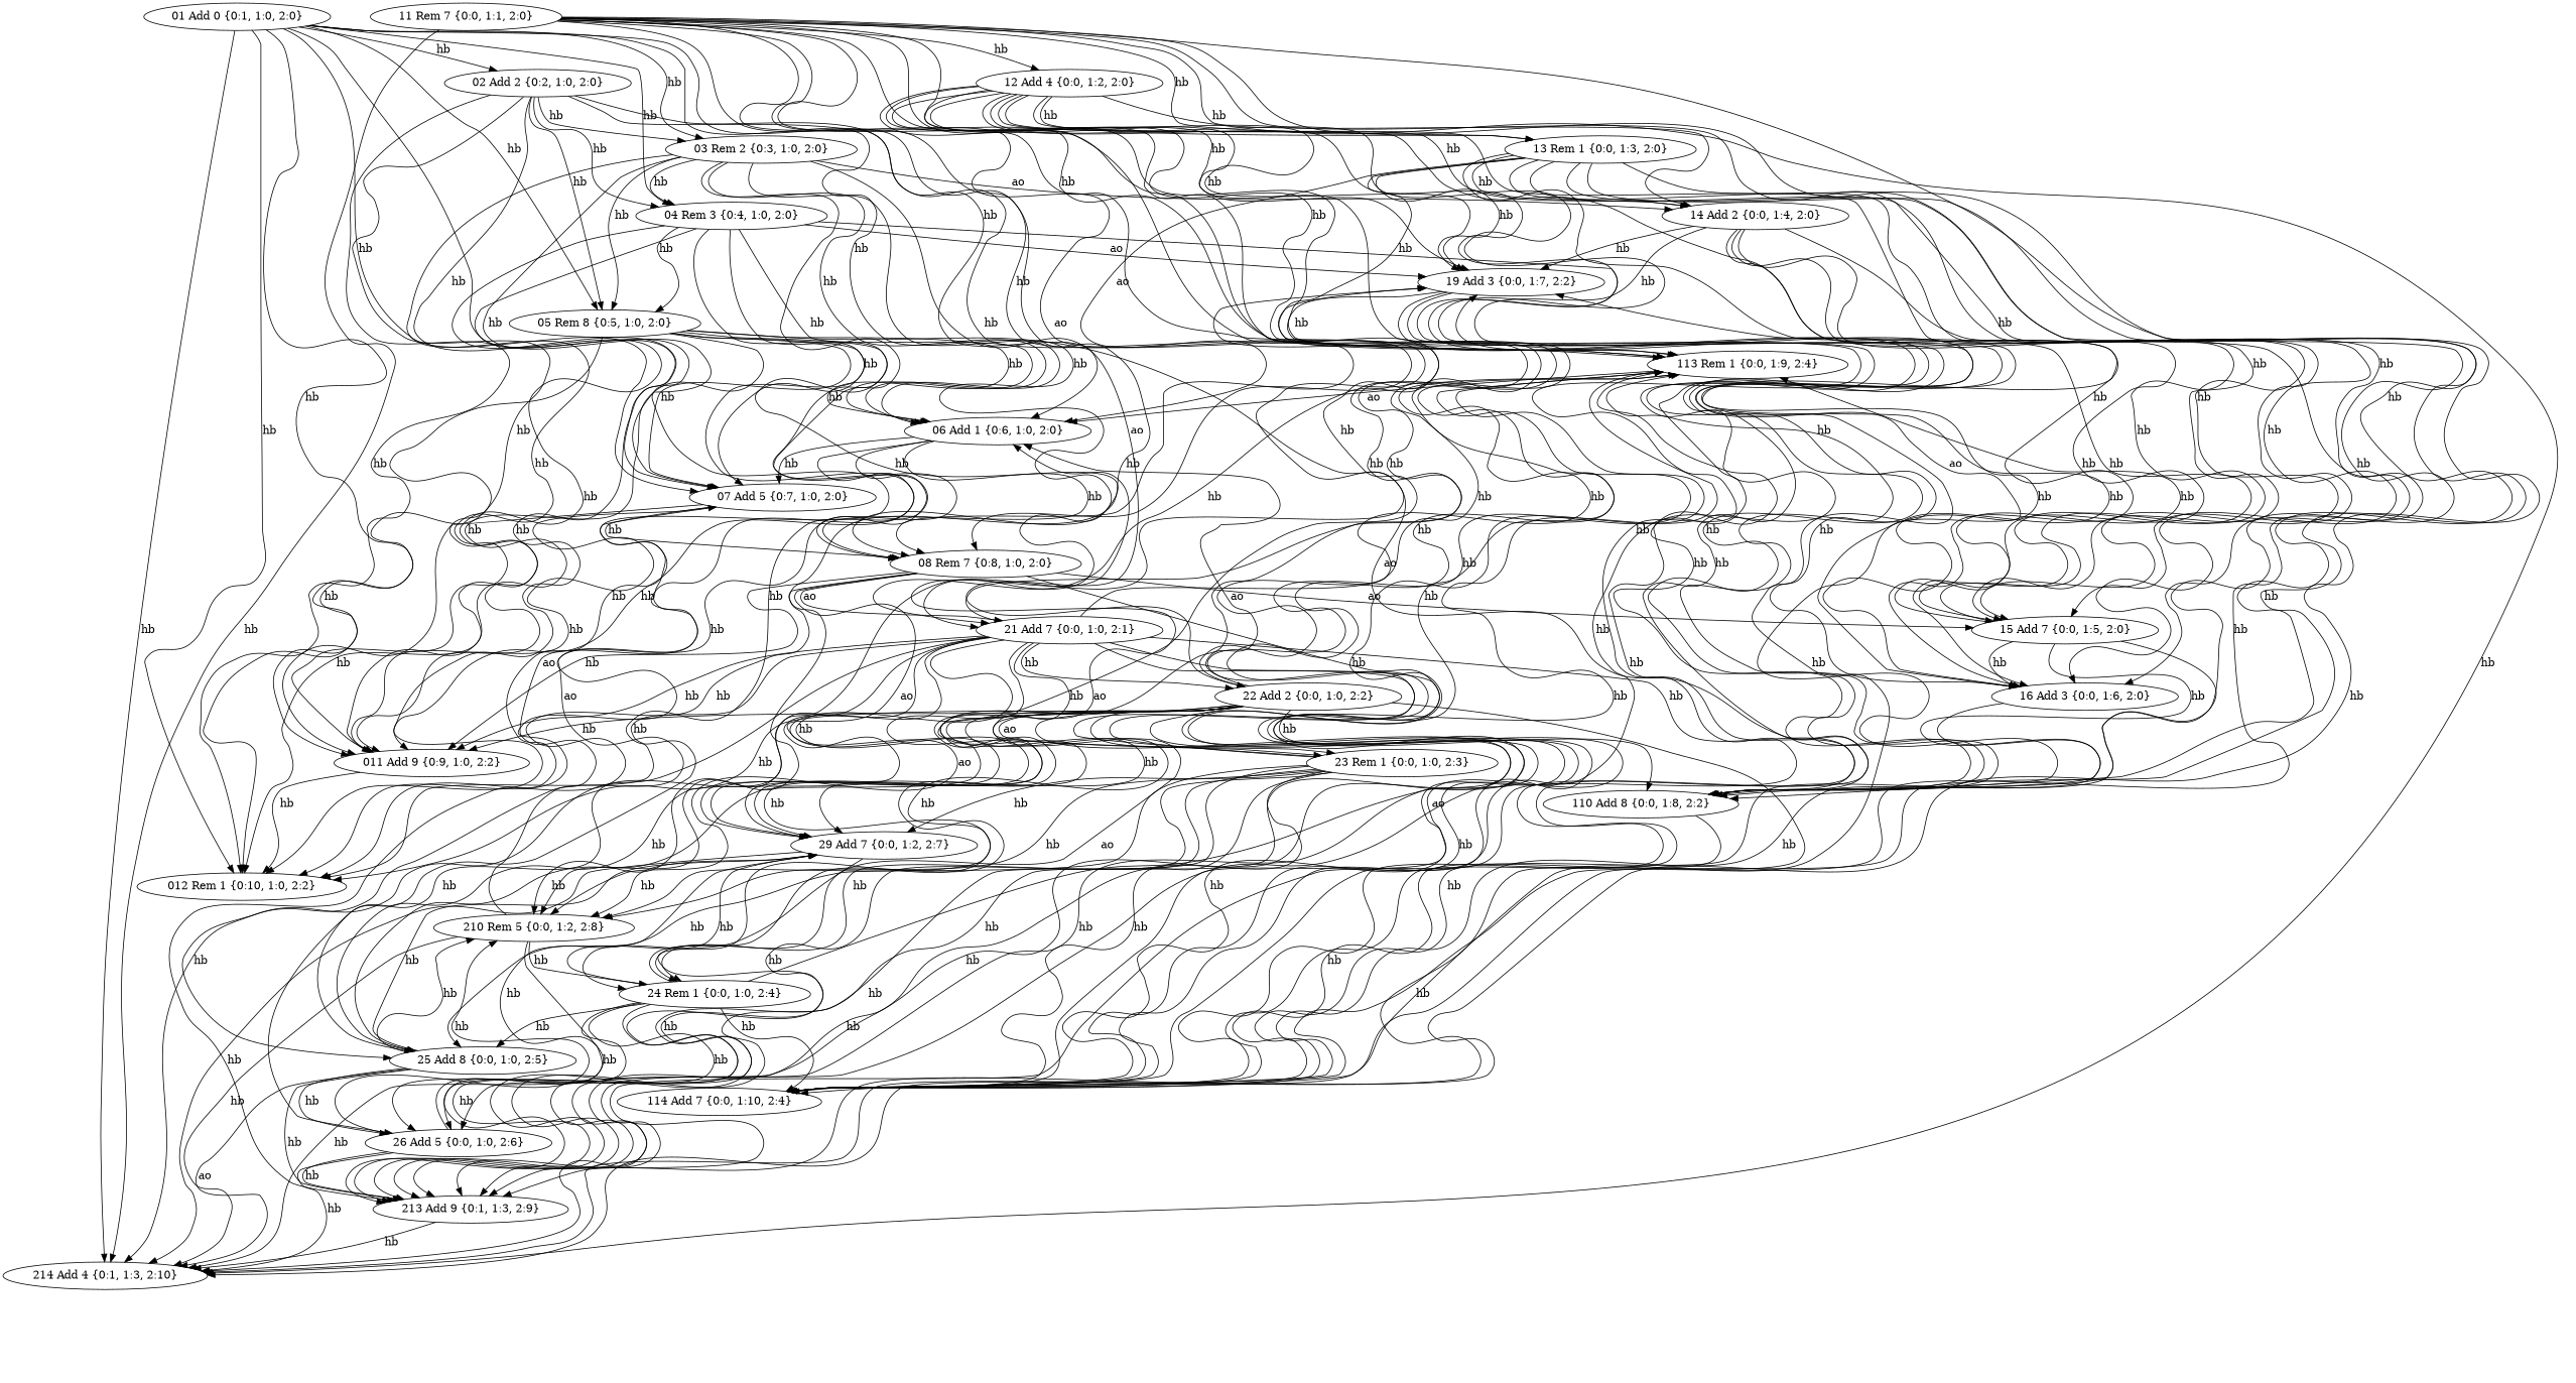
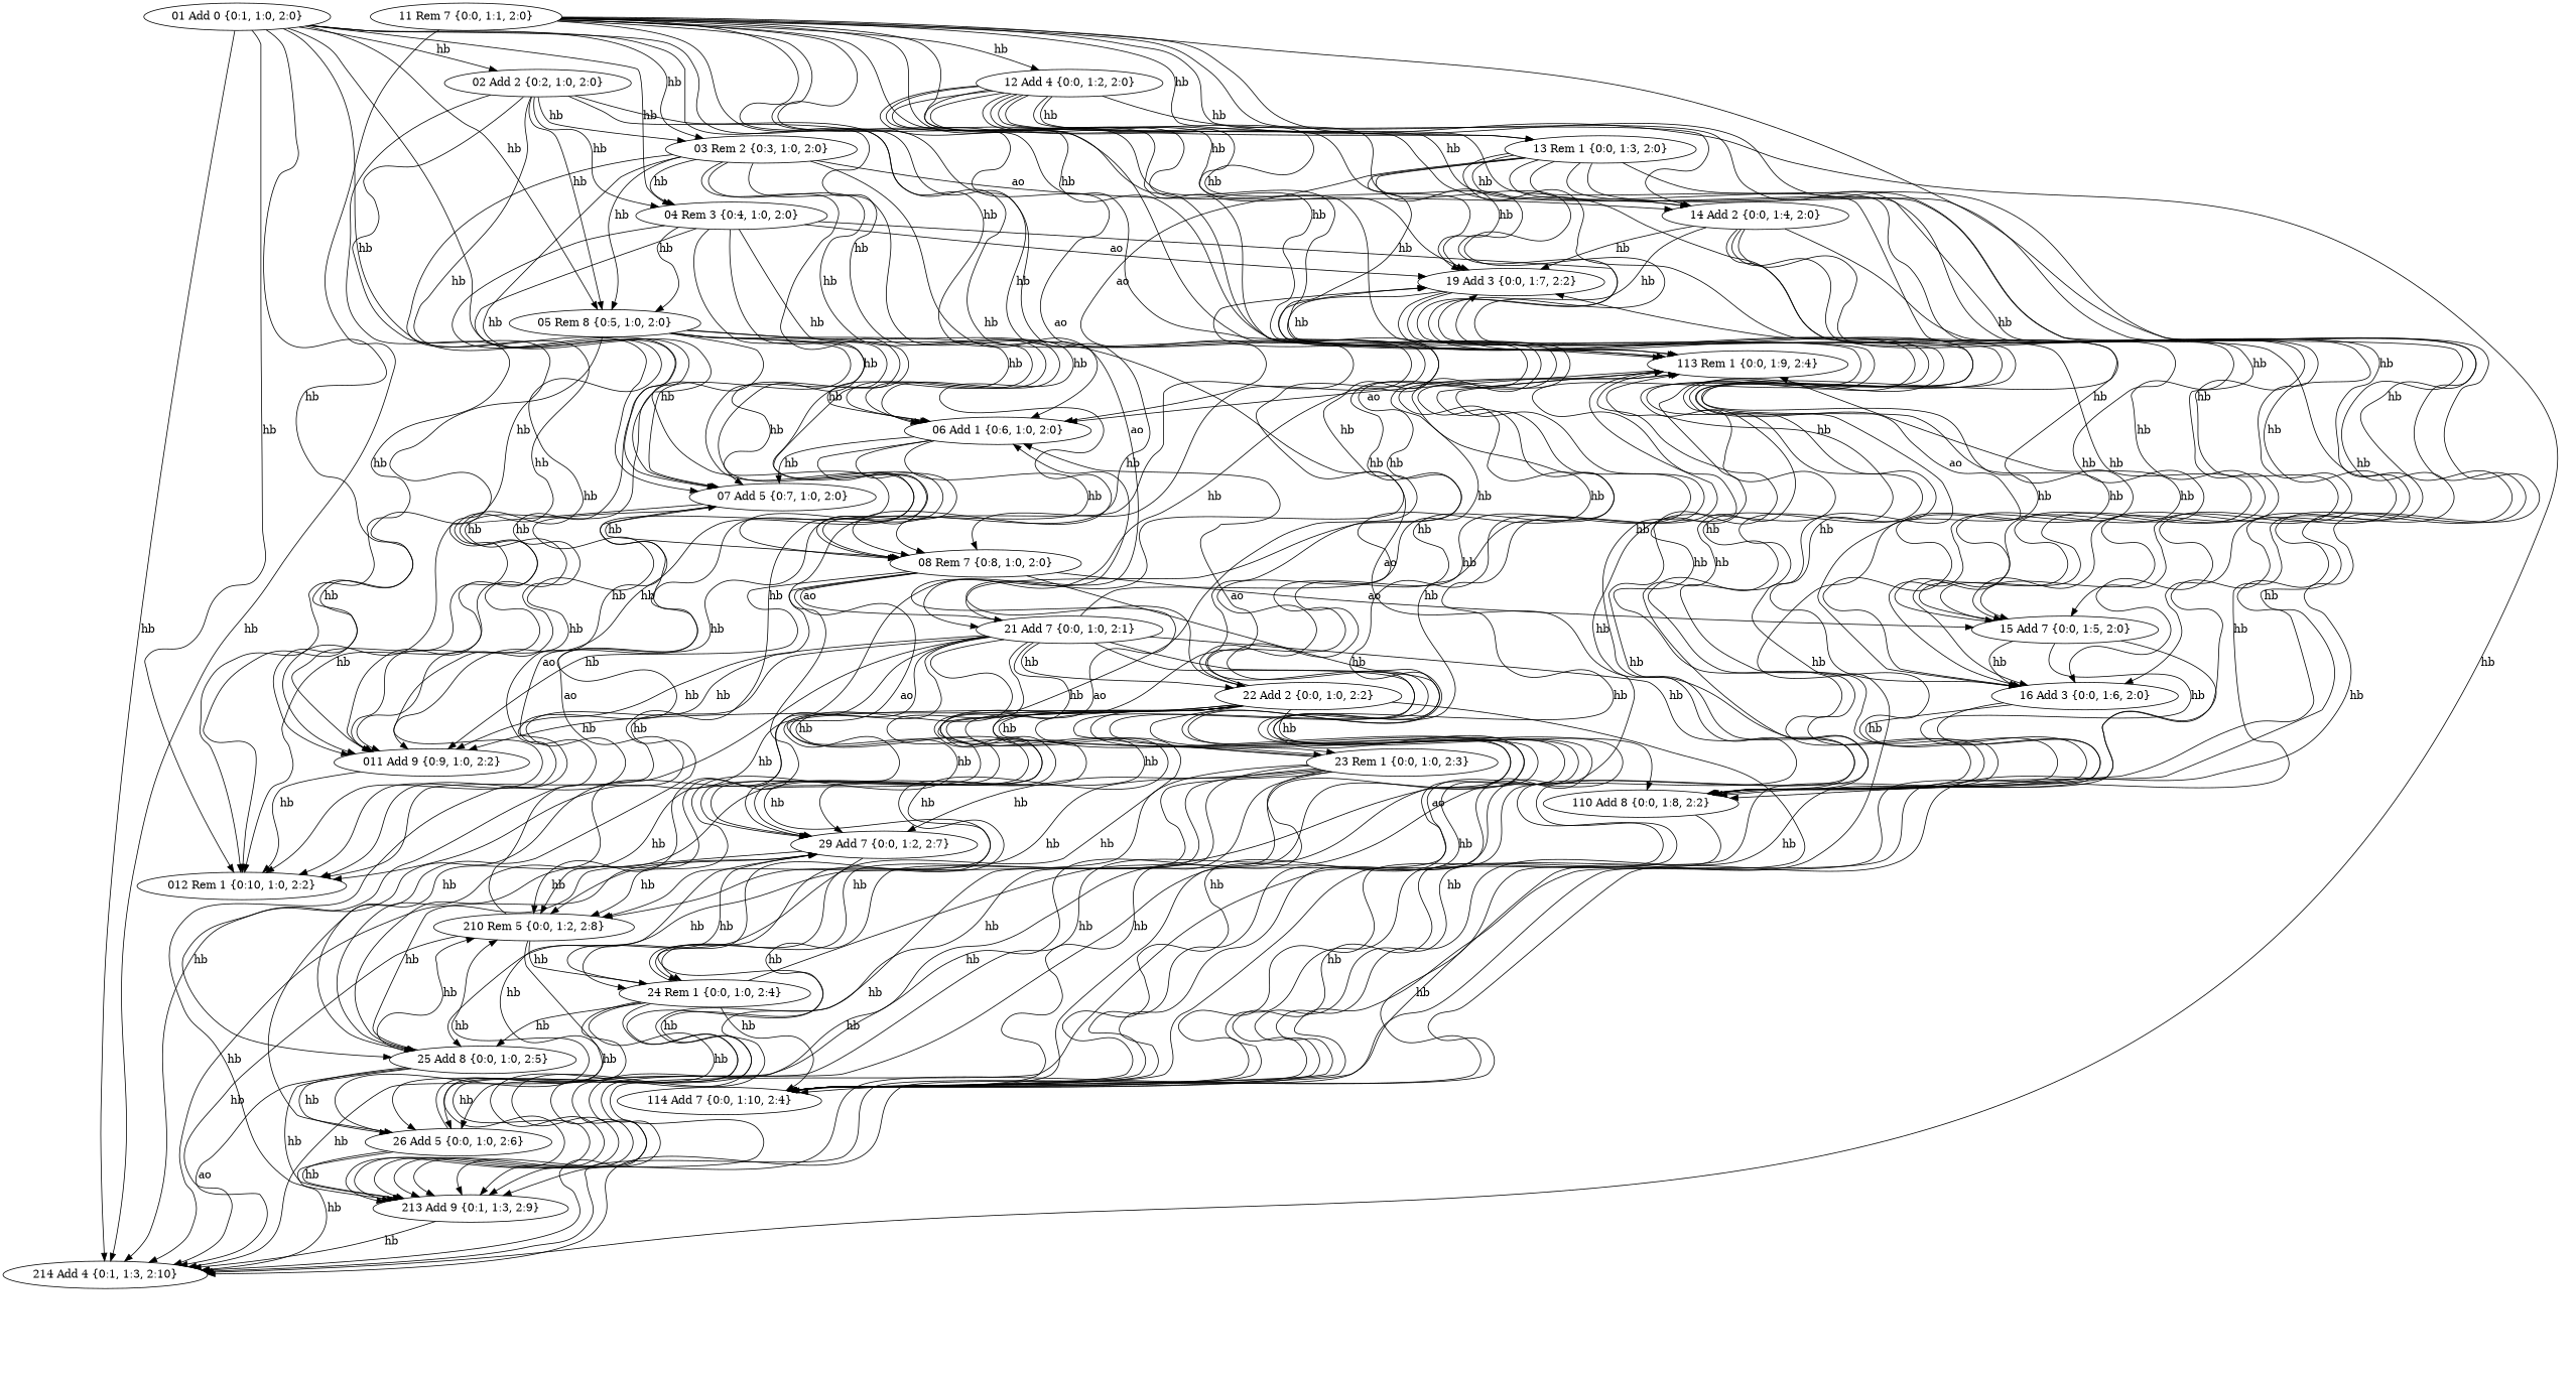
  strict digraph {
    node [weight=0]
    edge [weight=0]
    n1 [label="04 Rem 3 {0:4, 1:0, 2:0}"]
    n2 [label="012 Rem 1 {0:10, 1:0, 2:2}"]
    n3 [label="19 Add 3 {0:0, 1:7, 2:2}"]
    n4 [label="16 Add 3 {0:0, 1:6, 2:0}"]
    n5 [label="05 Rem 8 {0:5, 1:0, 2:0}"]
    n6 [label="06 Add 1 {0:6, 1:0, 2:0}"]
    n7 [label="07 Add 5 {0:7, 1:0, 2:0}"]
    n8 [label="08 Rem 7 {0:8, 1:0, 2:0}"]
    n9 [label="011 Add 9 {0:9, 1:0, 2:2}"]
    n10 [label="114 Add 7 {0:0, 1:10, 2:4}"]
    n11 [label="113 Rem 1 {0:0, 1:9, 2:4}"]
    n12 [label="110 Add 8 {0:0, 1:8, 2:2}"]
    n13 [label="25 Add 8 {0:0, 1:0, 2:5}"]
    n14 [label="29 Add 7 {0:0, 1:2, 2:7}"]
    n15 [label="15 Add 7 {0:0, 1:5, 2:0}"]
    n16 [label="21 Add 7 {0:0, 1:0, 2:1}"]
    n17 [label="214 Add 4 {0:1, 1:3, 2:10}"]
    n18 [label="213 Add 9 {0:1, 1:3, 2:9}"]
    n19 [label="26 Add 5 {0:0, 1:0, 2:6}"]
    n20 [label="210 Rem 5 {0:0, 1:2, 2:8}"]
    n21 [label="22 Add 2 {0:0, 1:0, 2:2}"]
    n22 [label="23 Rem 1 {0:0, 1:0, 2:3}"]
    n23 [label="24 Rem 1 {0:0, 1:0, 2:4}"]
    n24 [label="03 Rem 2 {0:3, 1:0, 2:0}"]
    n25 [label="14 Add 2 {0:0, 1:4, 2:0}"]
    n26 [label="13 Rem 1 {0:0, 1:3, 2:0}"]
    n27 [label="02 Add 2 {0:2, 1:0, 2:0}"]
    n28 [label="11 Rem 7 {0:0, 1:1, 2:0}"]
    n29 [label="12 Add 4 {0:0, 1:2, 2:0}"]
    n30 [label="01 Add 0 {0:1, 1:0, 2:0}"]
    n1 -> n2 [label=hb]
    n1 -> n3 [label=ao]
    n1 -> n4 [label=ao]
    n1 -> n5 [label=hb]
    n1 -> n6 [label=hb]
    n1 -> n7 [label=hb]
    n1 -> n8 [label=hb]
    n1 -> n9 [label=hb]
    n3 -> n10 [label=hb]
    n3 -> n11 [label=hb]
    n3 -> n12 [label=hb]
    n4 -> n3 [label=hb]
    n4 -> n10 [label=hb]
    n4 -> n11 [label=hb]
+   n4 -> n12 [label=hb]
    n5 -> n2 [label=hb]
    n5 -> n6 [label=hb]
    n5 -> n7 [label=hb]
-   n5 -> n16 [label=hb]
+   n5 -> n8 [label=hb]
    n5 -> n9 [label=hb]
    n5 -> n12 [label=ao]
    n5 -> n13 [label=ao]
    n6 -> n2 [label=hb]
    n6 -> n7 [label=hb]
    n6 -> n8 [label=hb]
    n6 -> n9 [label=hb]
    n7 -> n2 [label=hb]
    n7 -> n8 [label=hb]
    n7 -> n9 [label=hb]
    n8 -> n2 [label=hb]
    n8 -> n9 [label=hb]
    n8 -> n10 [label=ao]
    n8 -> n14 [label=ao]
    n8 -> n15 [label=ao]
    n8 -> n16 [label=ao]
    n9 -> n2 [label=hb]
    n11 -> n6 [label=ao]
    n11 -> n10 [label=hb]
    n12 -> n10 [label=hb]
    n12 -> n11 [label=hb]
    n13 -> n14 [label=hb]
    n13 -> n17 [label=ao]
    n13 -> n18 [label=hb]
    n13 -> n19 [label=hb]
    n13 -> n20 [label=hb]
    n14 -> n17 [label=hb]
    n14 -> n18 [label=hb]
    n14 -> n20 [label=hb]
    n15 -> n3 [label=hb]
    n15 -> n4 [label=hb]
    n15 -> n10 [label=hb]
    n15 -> n11 [label=hb]
    n15 -> n12 [label=hb]
    n16 -> n2 [label=hb]
    n16 -> n3 [label=hb]
    n16 -> n9 [label=hb]
    n16 -> n10 [label=hb]
    n16 -> n11 [label=hb]
    n16 -> n12 [label=hb]
    n16 -> n13 [label=hb]
    n16 -> n14 [label=hb]
    n16 -> n17 [label=hb]
    n16 -> n18 [label=hb]
    n16 -> n19 [label=hb]
-   n16 -> n20 [label=ao]
+   n16 -> n20 [label=hb]
    n16 -> n21 [label=hb]
    n16 -> n22 [label=hb]
    n16 -> n23 [label=hb]
    n18 -> n17 [label=hb]
    n19 -> n14 [label=hb]
    n19 -> n17 [label=hb]
    n19 -> n18 [label=hb]
    n19 -> n20 [label=hb]
    n20 -> n7 [label=ao]
    n20 -> n17 [label=hb]
    n20 -> n18 [label=hb]
    n20 -> n23 [label=hb]
    n21 -> n2 [label=hb]
    n21 -> n3 [label=hb]
    n21 -> n9 [label=hb]
    n21 -> n10 [label=hb]
    n21 -> n11 [label=hb]
    n21 -> n12 [label=hb]
    n21 -> n13 [label=hb]
    n21 -> n14 [label=hb]
    n21 -> n17 [label=hb]
    n21 -> n18 [label=hb]
    n21 -> n19 [label=hb]
    n21 -> n20 [label=hb]
-   n21 -> n22 [label=ao]
-   n21 -> n23 [label=ao]
+   n21 -> n22 [label=hb]
+   n21 -> n23 [label=hb]
    n22 -> n6 [label=ao]
    n22 -> n10 [label=hb]
    n22 -> n11 [label=hb]
    n22 -> n13 [label=hb]
    n22 -> n14 [label=hb]
    n22 -> n17 [label=hb]
    n22 -> n18 [label=hb]
    n22 -> n19 [label=hb]
    n22 -> n20 [label=hb]
    n22 -> n23 [label=hb]
    n23 -> n6 [label=ao]
    n23 -> n10 [label=hb]
    n23 -> n11 [label=hb]
    n23 -> n13 [label=hb]
    n23 -> n14 [label=hb]
    n23 -> n17 [label=hb]
    n23 -> n18 [label=hb]
    n23 -> n19 [label=hb]
    n24 -> n1 [label=hb]
    n24 -> n5 [label=hb]
    n24 -> n6 [label=hb]
    n24 -> n7 [label=hb]
    n24 -> n8 [label=hb]
    n24 -> n9 [label=hb]
    n24 -> n13 [label=hb]
    n24 -> n21 [label=ao]
    n24 -> n25 [label=ao]
    n25 -> n3 [label=hb]
    n25 -> n4 [label=hb]
    n25 -> n10 [label=hb]
    n25 -> n11 [label=hb]
    n25 -> n12 [label=hb]
    n25 -> n15 [label=hb]
    n26 -> n3 [label=hb]
    n26 -> n4 [label=hb]
    n26 -> n6 [label=ao]
    n26 -> n10 [label=hb]
    n26 -> n11 [label=hb]
    n26 -> n12 [label=hb]
    n26 -> n15 [label=hb]
    n26 -> n17 [label=hb]
    n26 -> n18 [label=hb]
    n26 -> n25 [label=hb]
    n27 -> n1 [label=hb]
    n27 -> n2 [label=hb]
    n27 -> n5 [label=hb]
    n27 -> n6 [label=hb]
    n27 -> n7 [label=hb]
    n27 -> n8 [label=hb]
    n27 -> n9 [label=hb]
    n27 -> n24 [label=hb]
    n28 -> n3 [label=hb]
    n28 -> n4 [label=hb]
    n28 -> n10 [label=hb]
    n28 -> n11 [label=hb]
    n28 -> n12 [label=hb]
    n28 -> n14 [label=hb]
    n28 -> n15 [label=hb]
    n28 -> n16 [label=ao]
    n28 -> n17 [label=hb]
    n28 -> n18 [label=hb]
    n28 -> n20 [label=hb]
    n28 -> n25 [label=hb]
    n28 -> n26 [label=hb]
    n28 -> n29 [label=hb]
    n29 -> n3 [label=hb]
    n29 -> n4 [label=hb]
    n29 -> n10 [label=hb]
    n29 -> n11 [label=hb]
    n29 -> n12 [label=hb]
    n29 -> n14 [label=hb]
    n29 -> n15 [label=hb]
    n29 -> n17 [label=hb]
    n29 -> n18 [label=hb]
    n29 -> n20 [label=hb]
    n29 -> n25 [label=hb]
    n29 -> n26 [label=hb]
    n30 -> n1 [label=hb]
    n30 -> n2 [label=hb]
    n30 -> n5 [label=hb]
    n30 -> n6 [label=hb]
    n30 -> n7 [label=hb]
    n30 -> n8 [label=hb]
    n30 -> n9 [label=hb]
    n30 -> n17 [label=hb]
    n30 -> n18 [label=hb]
    n30 -> n24 [label=hb]
    n30 -> n27 [label=hb]
  }
